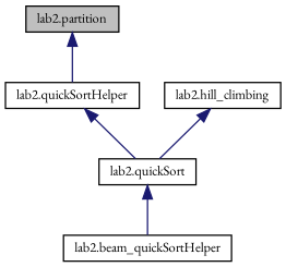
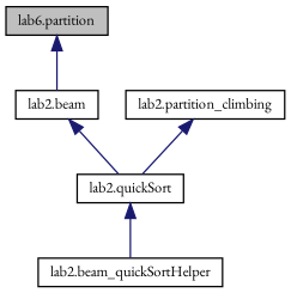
  digraph {
    fontname="EB Garamond"
    rankdir=TB
    node [color=black fillcolor=white fontname="EB Garamond" fontsize=10 shape=record style=filled]
    edge [color=midnightblue dir=back fontname="EB Garamond" fontsize=10 labelfontname=Helvetica labelfontsize=10 style=solid]
-   n1 [fillcolor=grey75 fontcolor=black height=0.2 label="lab2.partition" width=0.4]
-   n2 [height=0.2 label="lab2.quickSortHelper" width=0.4]
+   n1 [fillcolor=grey75 fontcolor=black height=0.2 label="lab6.partition" width=0.4]
+   n2 [height=0.2 label="lab2.beam" width=0.4]
    n3 [height=0.2 label="lab2.quickSort" width=0.4]
    n4 [height=0.2 label="lab2.beam_quickSortHelper" width=0.4]
-   n5 [height=0.2 label="lab2.hill_climbing" width=0.4]
+   n5 [height=0.2 label="lab2.partition_climbing" width=0.4]
    n1 -> n2
    n2 -> n3
    n3 -> n4
    n5 -> n3
  }
